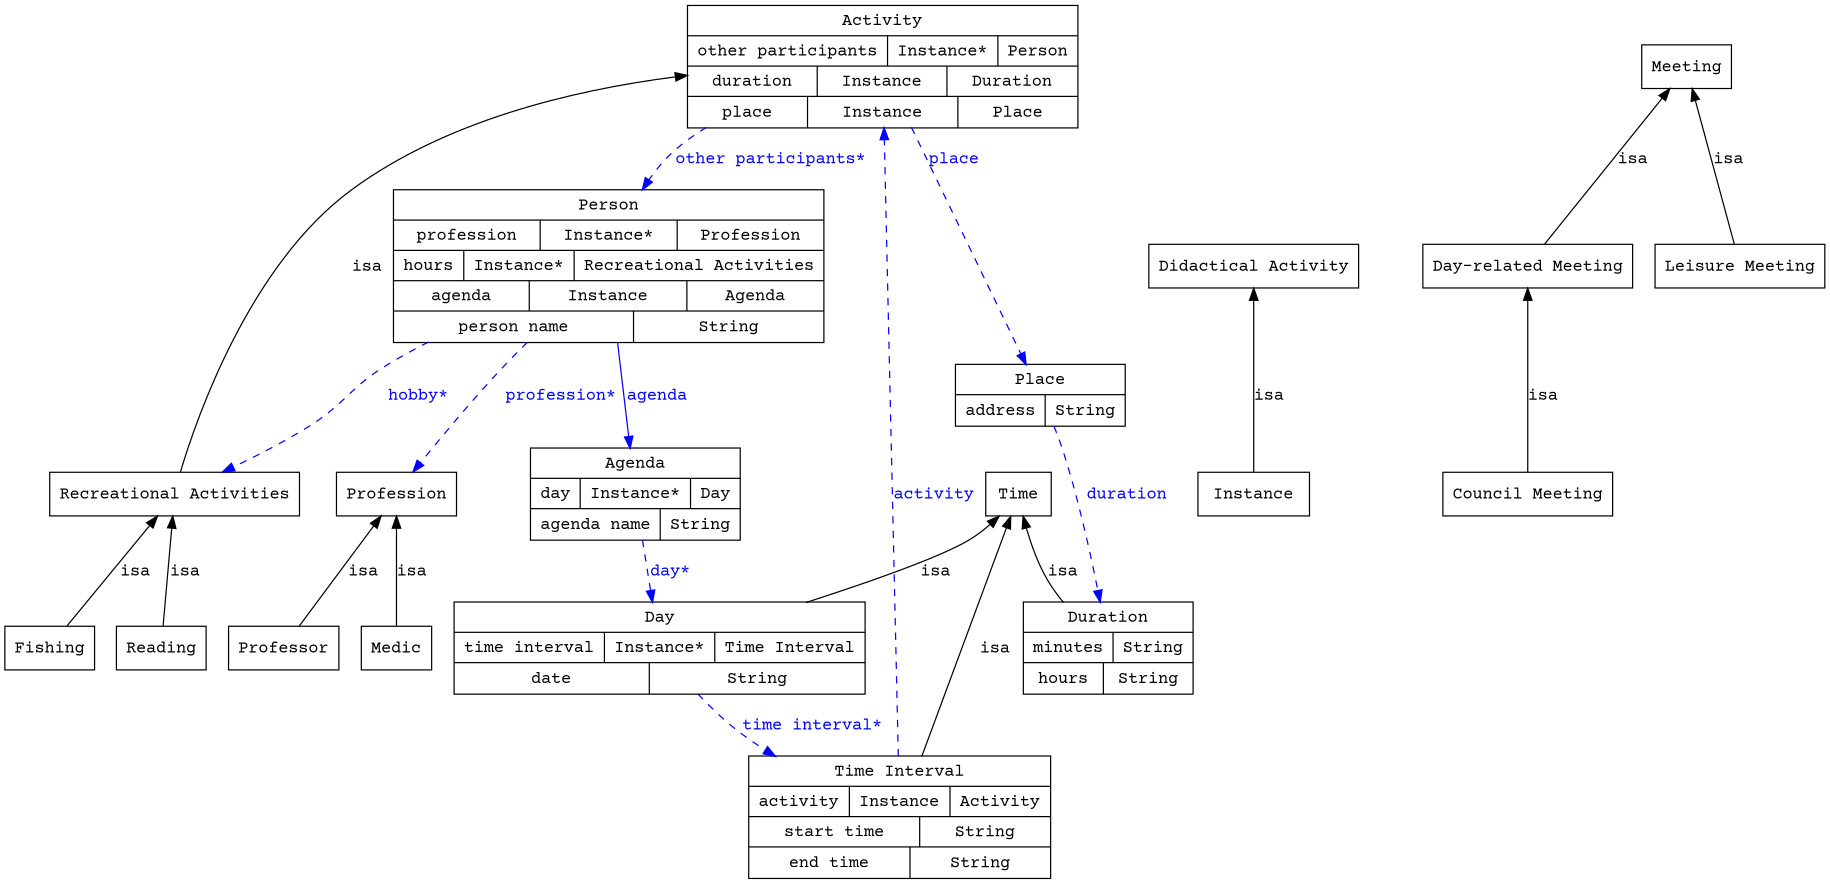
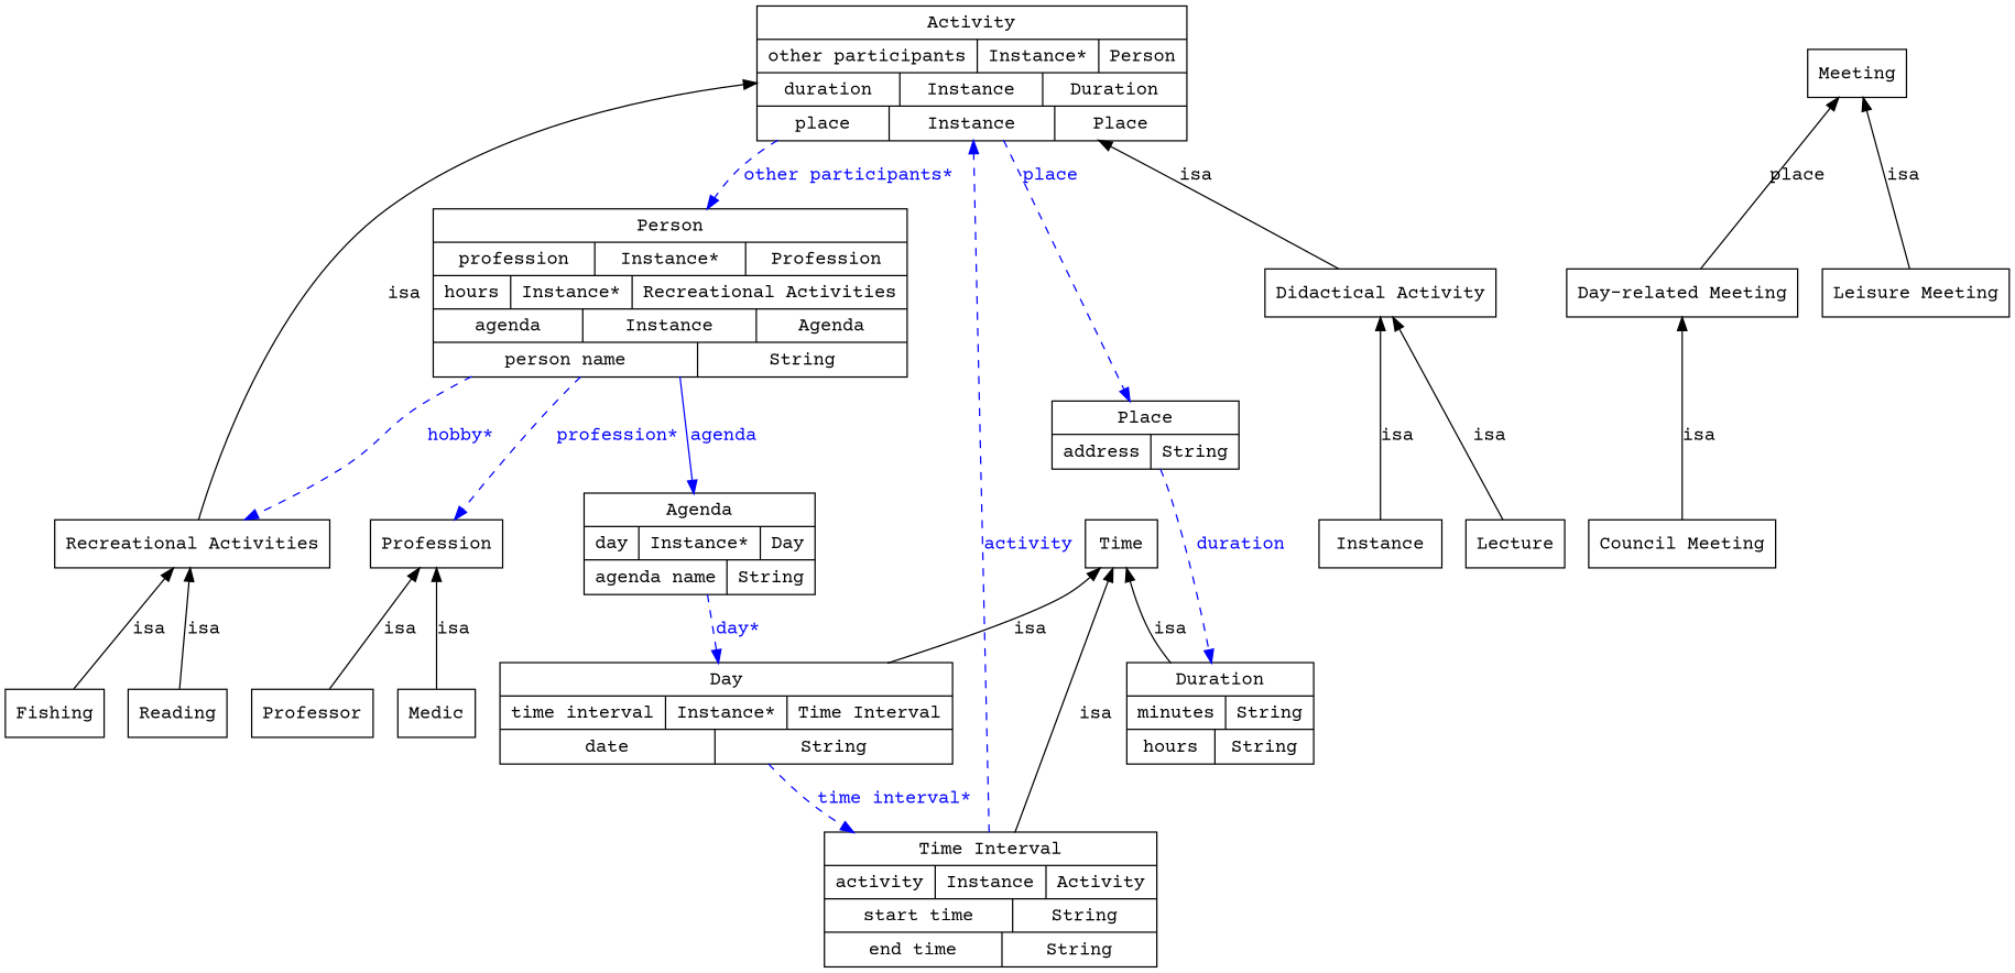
  digraph {
    fontname="Courier Prime"
    node [color="0.0,0.0,0.0" fontcolor="0.0,0.0,0.0" fontname="Courier Prime" shape=box]
    edge [color="0.0,0.0,0.0" dir=back fontcolor="0.0,0.0,0.0" fontname="Courier Prime"]
    n1 [height=0.50 label=Fishing width=0.89]
    n2 [height=0.50 label="Recreational Activities" width=2.33]
    n3 [height=0.50 label=Reading width=0.97]
    n4 [height=1.39 label="{Activity|{other participants|Instance*|{Person}}|{duration|Instance|{Duration}}|{place|Instance|{Place}}}" shape=record width=3.94]
    n5 [height=1.74 label="{Person|{profession|Instance*|{Profession}}|{hours|Instance*|{Recreational Activities}}|{agenda|Instance|{Agenda}}|{person name|String}}" shape=record width=4.28]
    n6 [height=0.69 label="{Place|{address|String}}" shape=record width=1.75]
    n7 [height=0.50 label="Didactical Activity" width=1.94]
    n8 [height=0.50 label=Profession width=1.19]
    n9 [height=1.04 label="{Agenda|{day|Instance*|{Day}}|{agenda name|String}}" shape=record width=2.31]
    n10 [height=1.04 label="{Duration|{minutes|String}|{hours|String}}" shape=record width=1.81]
    n11 [height=0.50 label=Meeting width=1.00]
    n12 [height=0.50 label="Day-related Meeting" width=2.08]
    n13 [height=0.50 label="Leisure Meeting" width=1.75]
    n14 [height=0.50 label=Instance width=1.28]
+   n15 [height=0.50 label=Lecture width=0.94]
    n16 [height=0.50 label=Professor width=1.11]
    n17 [height=0.50 label=Medic width=0.75]
    n18 [height=1.04 label="{Day|{time interval|Instance*|{Time Interval}}|{date|String}}" shape=record width=4.08]
    n19 [height=0.50 label="Council Meeting" width=1.75]
    n20 [height=1.39 label="{Time Interval|{activity|Instance|{Activity}}|{start time|String}|{end time|String}}" shape=record width=2.92]
    n21 [height=0.50 label=Time width=0.75]
    n2 -> n1 [label=isa]
    n2 -> n3 [label=isa]
    n4 -> n2 [label=isa]
    n4 -> n5 [color="0.6666667,1.0,1.0" fontcolor="0.6666667,1.0,1.0" label="other participants*" style=dashed dir=""]
    n4 -> n6 [color="0.6666667,1.0,1.0" fontcolor="0.6666667,1.0,1.0" label=place style=dashed dir=""]
+   n4 -> n7 [label=isa]
    n5 -> n2 [color="0.6666667,1.0,1.0" fontcolor="0.6666667,1.0,1.0" label="hobby*" style=dashed dir=""]
    n5 -> n8 [color="0.6666667,1.0,1.0" fontcolor="0.6666667,1.0,1.0" label="profession*" style=dashed dir=""]
    n5 -> n9 [color="0.6666667,1.0,1.0" fontcolor="0.6666667,1.0,1.0" label=agenda style=solid dir=""]
    n6 -> n10 [color="0.6666667,1.0,1.0" fontcolor="0.6666667,1.0,1.0" label=duration style=dashed dir=""]
    n7 -> n14 [label=isa]
+   n7 -> n15 [label=isa]
    n8 -> n16 [label=isa]
    n8 -> n17 [label=isa]
    n9 -> n18 [color="0.6666667,1.0,1.0" fontcolor="0.6666667,1.0,1.0" label="day*" style=dashed dir=""]
-   n11 -> n12 [label=isa]
+   n11 -> n12 [label=place]
    n11 -> n13 [label=isa]
    n12 -> n19 [label=isa]
    n18 -> n20 [color="0.6666667,1.0,1.0" fontcolor="0.6666667,1.0,1.0" label="time interval*" style=dashed dir=""]
    n20 -> n4 [color="0.6666667,1.0,1.0" fontcolor="0.6666667,1.0,1.0" label=activity style=dashed dir=""]
    n21 -> n10 [label=isa]
    n21 -> n18 [label=isa]
    n21 -> n20 [label=isa]
  }
